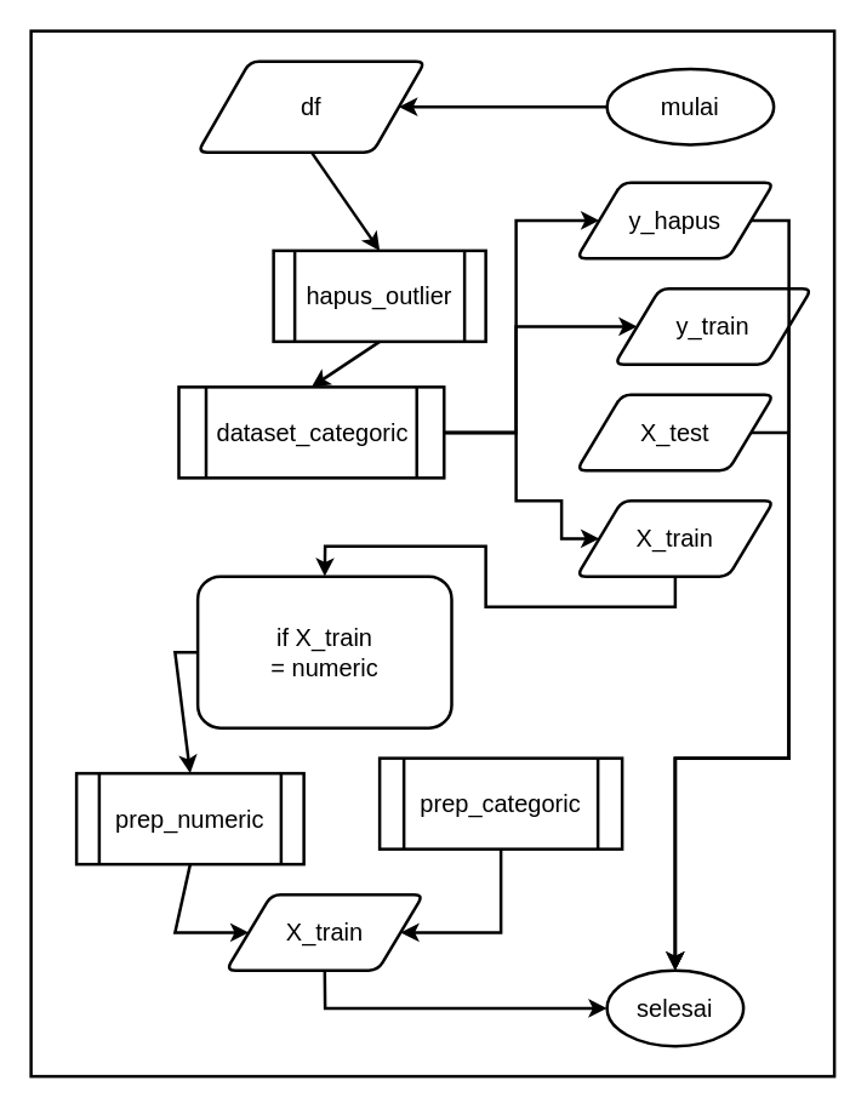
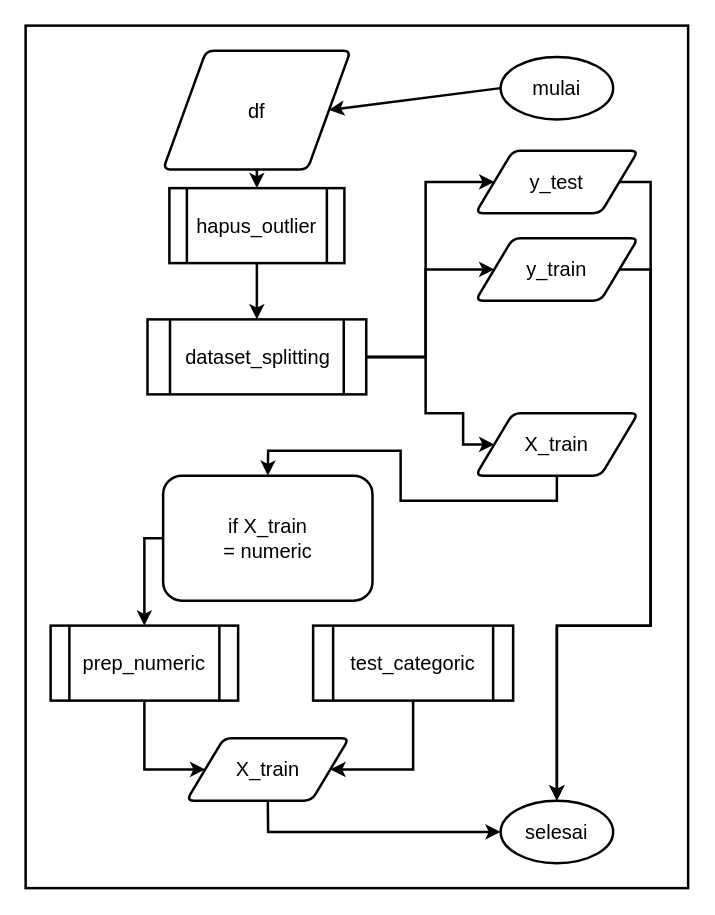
  <mxCell id="0" />
  <mxCell id="1" parent="0" />
  <mxCell id="2" value="" style="group" vertex="1" connectable="0" parent="1"><mxGeometry x="20" y="20" width="530" height="690" as="geometry" /></mxCell>
  <mxCell id="3" value="" style="rounded=0;whiteSpace=wrap;html=1;strokeWidth=2;" vertex="1" parent="2"><mxGeometry width="530" height="690" as="geometry" /></mxCell>
- <mxCell id="4" value="&lt;font style=&quot;font-size: 16px&quot;&gt;mulai&lt;/font&gt;" style="strokeWidth=2;html=1;shape=mxgraph.flowchart.start_1;whiteSpace=wrap;" vertex="1" parent="2"><mxGeometry x="380" y="25" width="110" height="50" as="geometry" /></mxCell>
- <mxCell id="5" value="&lt;font style=&quot;font-size: 16px&quot;&gt;df&lt;/font&gt;" style="shape=parallelogram;html=1;strokeWidth=2;perimeter=parallelogramPerimeter;whiteSpace=wrap;rounded=1;arcSize=12;size=0.23;" vertex="1" parent="2"><mxGeometry x="110" y="20" width="150" height="60" as="geometry" /></mxCell>
+ <mxCell id="4" value="&lt;font style=&quot;font-size: 16px&quot;&gt;mulai&lt;/font&gt;" style="strokeWidth=2;html=1;shape=mxgraph.flowchart.start_1;whiteSpace=wrap;" vertex="1" parent="2"><mxGeometry x="380" y="25" width="90" height="50" as="geometry" /></mxCell>
+ <mxCell id="5" value="&lt;font style=&quot;font-size: 16px&quot;&gt;df&lt;/font&gt;" style="shape=parallelogram;html=1;strokeWidth=2;perimeter=parallelogramPerimeter;whiteSpace=wrap;rounded=1;arcSize=12;size=0.23;" vertex="1" parent="2"><mxGeometry x="110" y="20" width="150" height="95" as="geometry" /></mxCell>
  <mxCell id="6" value="" style="endArrow=classic;html=1;strokeWidth=2;exitX=0;exitY=0.5;exitDx=0;exitDy=0;exitPerimeter=0;entryX=1;entryY=0.5;entryDx=0;entryDy=0;" edge="1" parent="2" source="4" target="5"><mxGeometry width="50" height="50" relative="1" as="geometry"><mxPoint x="270" y="190" as="sourcePoint" /><mxPoint x="320" y="140" as="targetPoint" /></mxGeometry></mxCell>
- <mxCell id="7" value="&lt;font style=&quot;font-size: 16px&quot;&gt;hapus_outlier&lt;/font&gt;" style="shape=process;whiteSpace=wrap;html=1;backgroundOutline=1;strokeWidth=2;" vertex="1" parent="2"><mxGeometry x="160" y="145" width="140" height="60" as="geometry" /></mxCell>
+ <mxCell id="7" value="&lt;font style=&quot;font-size: 16px&quot;&gt;hapus_outlier&lt;/font&gt;" style="shape=process;whiteSpace=wrap;html=1;backgroundOutline=1;strokeWidth=2;" vertex="1" parent="2"><mxGeometry x="115" y="130" width="140" height="60" as="geometry" /></mxCell>
  <mxCell id="8" value="" style="endArrow=classic;html=1;strokeWidth=2;exitX=0.5;exitY=1;exitDx=0;exitDy=0;entryX=0.5;entryY=0;entryDx=0;entryDy=0;" edge="1" parent="2" source="5" target="7"><mxGeometry width="50" height="50" relative="1" as="geometry"><mxPoint x="140" y="90" as="sourcePoint" /><mxPoint x="190" y="40" as="targetPoint" /></mxGeometry></mxCell>
- <mxCell id="9" value="&lt;span style=&quot;font-size: 16px&quot;&gt;dataset_categoric&lt;/span&gt;" style="shape=process;whiteSpace=wrap;html=1;backgroundOutline=1;strokeWidth=2;" vertex="1" parent="2"><mxGeometry x="97.5" y="235" width="175" height="60" as="geometry" /></mxCell>
+ <mxCell id="9" value="&lt;span style=&quot;font-size: 16px&quot;&gt;dataset_splitting&lt;/span&gt;" style="shape=process;whiteSpace=wrap;html=1;backgroundOutline=1;strokeWidth=2;" vertex="1" parent="2"><mxGeometry x="97.5" y="235" width="175" height="60" as="geometry" /></mxCell>
  <mxCell id="10" value="" style="endArrow=classic;html=1;strokeWidth=2;exitX=0.5;exitY=1;exitDx=0;exitDy=0;entryX=0.5;entryY=0;entryDx=0;entryDy=0;" edge="1" parent="2" source="7" target="9"><mxGeometry width="50" height="50" relative="1" as="geometry"><mxPoint x="220" y="240" as="sourcePoint" /><mxPoint x="270" y="190" as="targetPoint" /></mxGeometry></mxCell>
  <mxCell id="11" value="&lt;font style=&quot;font-size: 16px&quot;&gt;X_train&lt;/font&gt;" style="shape=parallelogram;html=1;strokeWidth=2;perimeter=parallelogramPerimeter;whiteSpace=wrap;rounded=1;arcSize=12;size=0.23;" vertex="1" parent="2"><mxGeometry x="360" y="310" width="130" height="50" as="geometry" /></mxCell>
- <mxCell id="12" value="&lt;font style=&quot;font-size: 16px&quot;&gt;X_test&lt;/font&gt;" style="shape=parallelogram;html=1;strokeWidth=2;perimeter=parallelogramPerimeter;whiteSpace=wrap;rounded=1;arcSize=12;size=0.23;" vertex="1" parent="2"><mxGeometry x="360" y="240" width="130" height="50" as="geometry" /></mxCell>
- <mxCell id="13" value="&lt;span style=&quot;font-size: 16px&quot;&gt;y_train&lt;/span&gt;" style="shape=parallelogram;html=1;strokeWidth=2;perimeter=parallelogramPerimeter;whiteSpace=wrap;rounded=1;arcSize=12;size=0.23;" vertex="1" parent="2"><mxGeometry x="385" y="170" width="130" height="50" as="geometry" /></mxCell>
- <mxCell id="14" value="&lt;span style=&quot;font-size: 16px&quot;&gt;y_hapus&lt;/span&gt;" style="shape=parallelogram;html=1;strokeWidth=2;perimeter=parallelogramPerimeter;whiteSpace=wrap;rounded=1;arcSize=12;size=0.23;" vertex="1" parent="2"><mxGeometry x="360" y="100" width="130" height="50" as="geometry" /></mxCell>
- <mxCell id="15" value="&lt;font style=&quot;font-size: 16px&quot;&gt;prep_numeric&lt;/font&gt;" style="shape=process;whiteSpace=wrap;html=1;backgroundOutline=1;strokeWidth=2;" vertex="1" parent="2"><mxGeometry x="30" y="490" width="150" height="60" as="geometry" /></mxCell>
- <mxCell id="16" value="&lt;font style=&quot;font-size: 16px&quot;&gt;prep_categoric&lt;/font&gt;" style="shape=process;whiteSpace=wrap;html=1;backgroundOutline=1;strokeWidth=2;" vertex="1" parent="2"><mxGeometry x="230" y="480" width="160" height="60" as="geometry" /></mxCell>
+ <mxCell id="13" value="&lt;span style=&quot;font-size: 16px&quot;&gt;y_train&lt;/span&gt;" style="shape=parallelogram;html=1;strokeWidth=2;perimeter=parallelogramPerimeter;whiteSpace=wrap;rounded=1;arcSize=12;size=0.23;" vertex="1" parent="2"><mxGeometry x="360" y="170" width="130" height="50" as="geometry" /></mxCell>
+ <mxCell id="14" value="&lt;span style=&quot;font-size: 16px&quot;&gt;y_test&lt;/span&gt;" style="shape=parallelogram;html=1;strokeWidth=2;perimeter=parallelogramPerimeter;whiteSpace=wrap;rounded=1;arcSize=12;size=0.23;" vertex="1" parent="2"><mxGeometry x="360" y="100" width="130" height="50" as="geometry" /></mxCell>
+ <mxCell id="15" value="&lt;font style=&quot;font-size: 16px&quot;&gt;prep_numeric&lt;/font&gt;" style="shape=process;whiteSpace=wrap;html=1;backgroundOutline=1;strokeWidth=2;" vertex="1" parent="2"><mxGeometry x="20" y="480" width="150" height="60" as="geometry" /></mxCell>
+ <mxCell id="16" value="&lt;font style=&quot;font-size: 16px&quot;&gt;test_categoric&lt;/font&gt;" style="shape=process;whiteSpace=wrap;html=1;backgroundOutline=1;strokeWidth=2;" vertex="1" parent="2"><mxGeometry x="230" y="480" width="160" height="60" as="geometry" /></mxCell>
  <mxCell id="17" value="&lt;font style=&quot;font-size: 16px&quot;&gt;X_train&lt;/font&gt;" style="shape=parallelogram;html=1;strokeWidth=2;perimeter=parallelogramPerimeter;whiteSpace=wrap;rounded=1;arcSize=12;size=0.23;" vertex="1" parent="2"><mxGeometry x="128.75" y="570" width="130" height="50" as="geometry" /></mxCell>
  <mxCell id="18" value="" style="endArrow=classic;html=1;strokeWidth=2;exitX=1;exitY=0.5;exitDx=0;exitDy=0;entryX=0;entryY=0.5;entryDx=0;entryDy=0;rounded=0;" edge="1" parent="2" source="9" target="14"><mxGeometry width="50" height="50" relative="1" as="geometry"><mxPoint x="550" y="270" as="sourcePoint" /><mxPoint x="600" y="220" as="targetPoint" /><Array as="points"><mxPoint x="320" y="265" /><mxPoint x="320" y="125" /></Array></mxGeometry></mxCell>
  <mxCell id="19" value="" style="endArrow=classic;html=1;strokeWidth=2;exitX=1;exitY=0.5;exitDx=0;exitDy=0;entryX=0;entryY=0.5;entryDx=0;entryDy=0;rounded=0;" edge="1" parent="2" source="9" target="13"><mxGeometry width="50" height="50" relative="1" as="geometry"><mxPoint x="580" y="270" as="sourcePoint" /><mxPoint x="630" y="220" as="targetPoint" /><Array as="points"><mxPoint x="320" y="265" /><mxPoint x="320" y="195" /></Array></mxGeometry></mxCell>
  <mxCell id="20" value="&lt;font style=&quot;font-size: 16px&quot;&gt;if X_train &lt;br&gt;= numeric&lt;/font&gt;" style="whiteSpace=wrap;html=1;strokeWidth=2;rounded=1;" vertex="1" parent="2"><mxGeometry x="110" y="360" width="167.5" height="100" as="geometry" /></mxCell>
  <mxCell id="21" value="" style="endArrow=classic;html=1;strokeWidth=2;exitX=1;exitY=0.5;exitDx=0;exitDy=0;entryX=0;entryY=0.5;entryDx=0;entryDy=0;rounded=0;" edge="1" parent="2" source="9" target="11"><mxGeometry width="50" height="50" relative="1" as="geometry"><mxPoint x="290" y="260" as="sourcePoint" /><mxPoint x="340" y="210" as="targetPoint" /><Array as="points"><mxPoint x="320" y="265" /><mxPoint x="320" y="310" /><mxPoint x="350" y="310" /><mxPoint x="350" y="335" /></Array></mxGeometry></mxCell>
  <mxCell id="22" value="" style="endArrow=classic;html=1;strokeWidth=2;exitX=0.5;exitY=1;exitDx=0;exitDy=0;entryX=0.5;entryY=0;entryDx=0;entryDy=0;rounded=0;" edge="1" parent="2" source="11" target="20"><mxGeometry width="50" height="50" relative="1" as="geometry"><mxPoint x="190" y="490" as="sourcePoint" /><mxPoint x="240" y="440" as="targetPoint" /><Array as="points"><mxPoint x="425" y="380" /><mxPoint x="300" y="380" /><mxPoint x="300" y="340" /><mxPoint x="194" y="340" /></Array></mxGeometry></mxCell>
  <mxCell id="23" value="" style="endArrow=classic;html=1;strokeWidth=2;exitX=0;exitY=0.5;exitDx=0;exitDy=0;rounded=0;entryX=0.5;entryY=0;entryDx=0;entryDy=0;" edge="1" parent="2" source="20" target="15"><mxGeometry width="50" height="50" relative="1" as="geometry"><mxPoint x="250" y="520" as="sourcePoint" /><mxPoint x="100" y="480" as="targetPoint" /><Array as="points"><mxPoint x="95" y="410" /></Array></mxGeometry></mxCell>
  <mxCell id="24" value="" style="endArrow=classic;html=1;strokeWidth=2;exitX=0.5;exitY=1;exitDx=0;exitDy=0;entryX=0;entryY=0.5;entryDx=0;entryDy=0;rounded=0;" edge="1" parent="2" source="15" target="17"><mxGeometry width="50" height="50" relative="1" as="geometry"><mxPoint x="-100" y="540" as="sourcePoint" /><mxPoint x="-50" y="490" as="targetPoint" /><Array as="points"><mxPoint x="95" y="595" /></Array></mxGeometry></mxCell>
  <mxCell id="25" value="" style="endArrow=classic;html=1;strokeWidth=2;exitX=0.5;exitY=1;exitDx=0;exitDy=0;rounded=0;entryX=1;entryY=0.5;entryDx=0;entryDy=0;" edge="1" parent="2" source="16" target="17"><mxGeometry width="50" height="50" relative="1" as="geometry"><mxPoint x="20" y="560" as="sourcePoint" /><mxPoint x="70" y="510" as="targetPoint" /><Array as="points"><mxPoint x="310" y="595" /></Array></mxGeometry></mxCell>
  <mxCell id="26" value="&lt;font style=&quot;font-size: 16px&quot;&gt;selesai&lt;/font&gt;" style="strokeWidth=2;html=1;shape=mxgraph.flowchart.start_1;whiteSpace=wrap;" vertex="1" parent="2"><mxGeometry x="380" y="620" width="90" height="50" as="geometry" /></mxCell>
  <mxCell id="27" value="" style="endArrow=classic;html=1;strokeWidth=2;exitX=0.5;exitY=1;exitDx=0;exitDy=0;entryX=0;entryY=0.5;entryDx=0;entryDy=0;entryPerimeter=0;rounded=0;" edge="1" parent="2" source="17" target="26"><mxGeometry width="50" height="50" relative="1" as="geometry"><mxPoint x="310" y="460" as="sourcePoint" /><mxPoint x="360" y="410" as="targetPoint" /><Array as="points"><mxPoint x="194" y="645" /></Array></mxGeometry></mxCell>
- <mxCell id="28" value="" style="endArrow=classic;html=1;strokeWidth=2;exitX=1;exitY=0.5;exitDx=0;exitDy=0;entryX=0.5;entryY=0;entryDx=0;entryDy=0;entryPerimeter=0;rounded=0;" edge="1" parent="2" source="12" target="26"><mxGeometry width="50" height="50" relative="1" as="geometry"><mxPoint x="310" y="290" as="sourcePoint" /><mxPoint x="360" y="240" as="targetPoint" /><Array as="points"><mxPoint x="500" y="265" /><mxPoint x="500" y="480" /><mxPoint x="425" y="480" /></Array></mxGeometry></mxCell>
  <mxCell id="29" value="" style="endArrow=classic;html=1;strokeWidth=2;exitX=1;exitY=0.5;exitDx=0;exitDy=0;entryX=0.5;entryY=0;entryDx=0;entryDy=0;entryPerimeter=0;rounded=0;" edge="1" parent="2" source="13" target="26"><mxGeometry width="50" height="50" relative="1" as="geometry"><mxPoint x="240" y="380" as="sourcePoint" /><mxPoint x="290" y="330" as="targetPoint" /><Array as="points"><mxPoint x="500" y="195" /><mxPoint x="500" y="480" /><mxPoint x="425" y="480" /></Array></mxGeometry></mxCell>
  <mxCell id="30" value="" style="endArrow=classic;html=1;strokeWidth=2;exitX=1;exitY=0.5;exitDx=0;exitDy=0;entryX=0.5;entryY=0;entryDx=0;entryDy=0;entryPerimeter=0;rounded=0;" edge="1" parent="2" source="14" target="26"><mxGeometry width="50" height="50" relative="1" as="geometry"><mxPoint x="200" y="310" as="sourcePoint" /><mxPoint x="250" y="260" as="targetPoint" /><Array as="points"><mxPoint x="500" y="125" /><mxPoint x="500" y="480" /><mxPoint x="425" y="480" /></Array></mxGeometry></mxCell>
